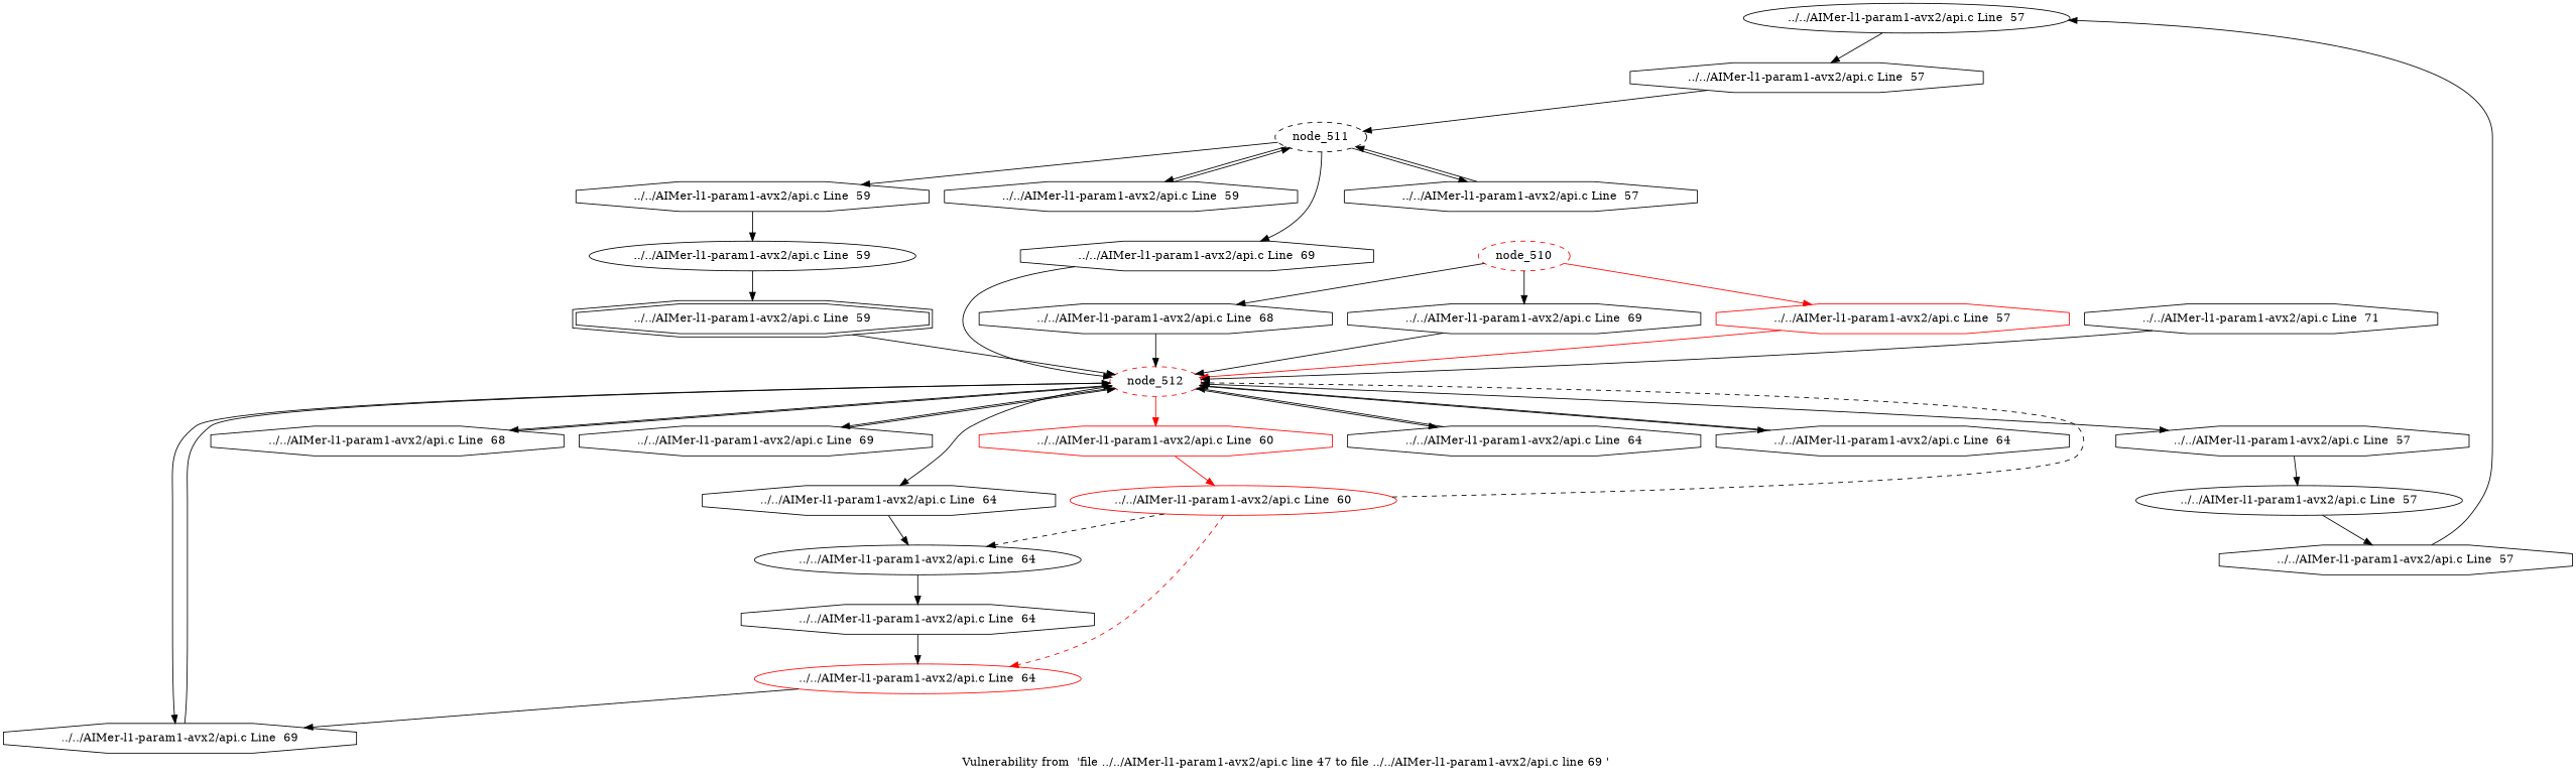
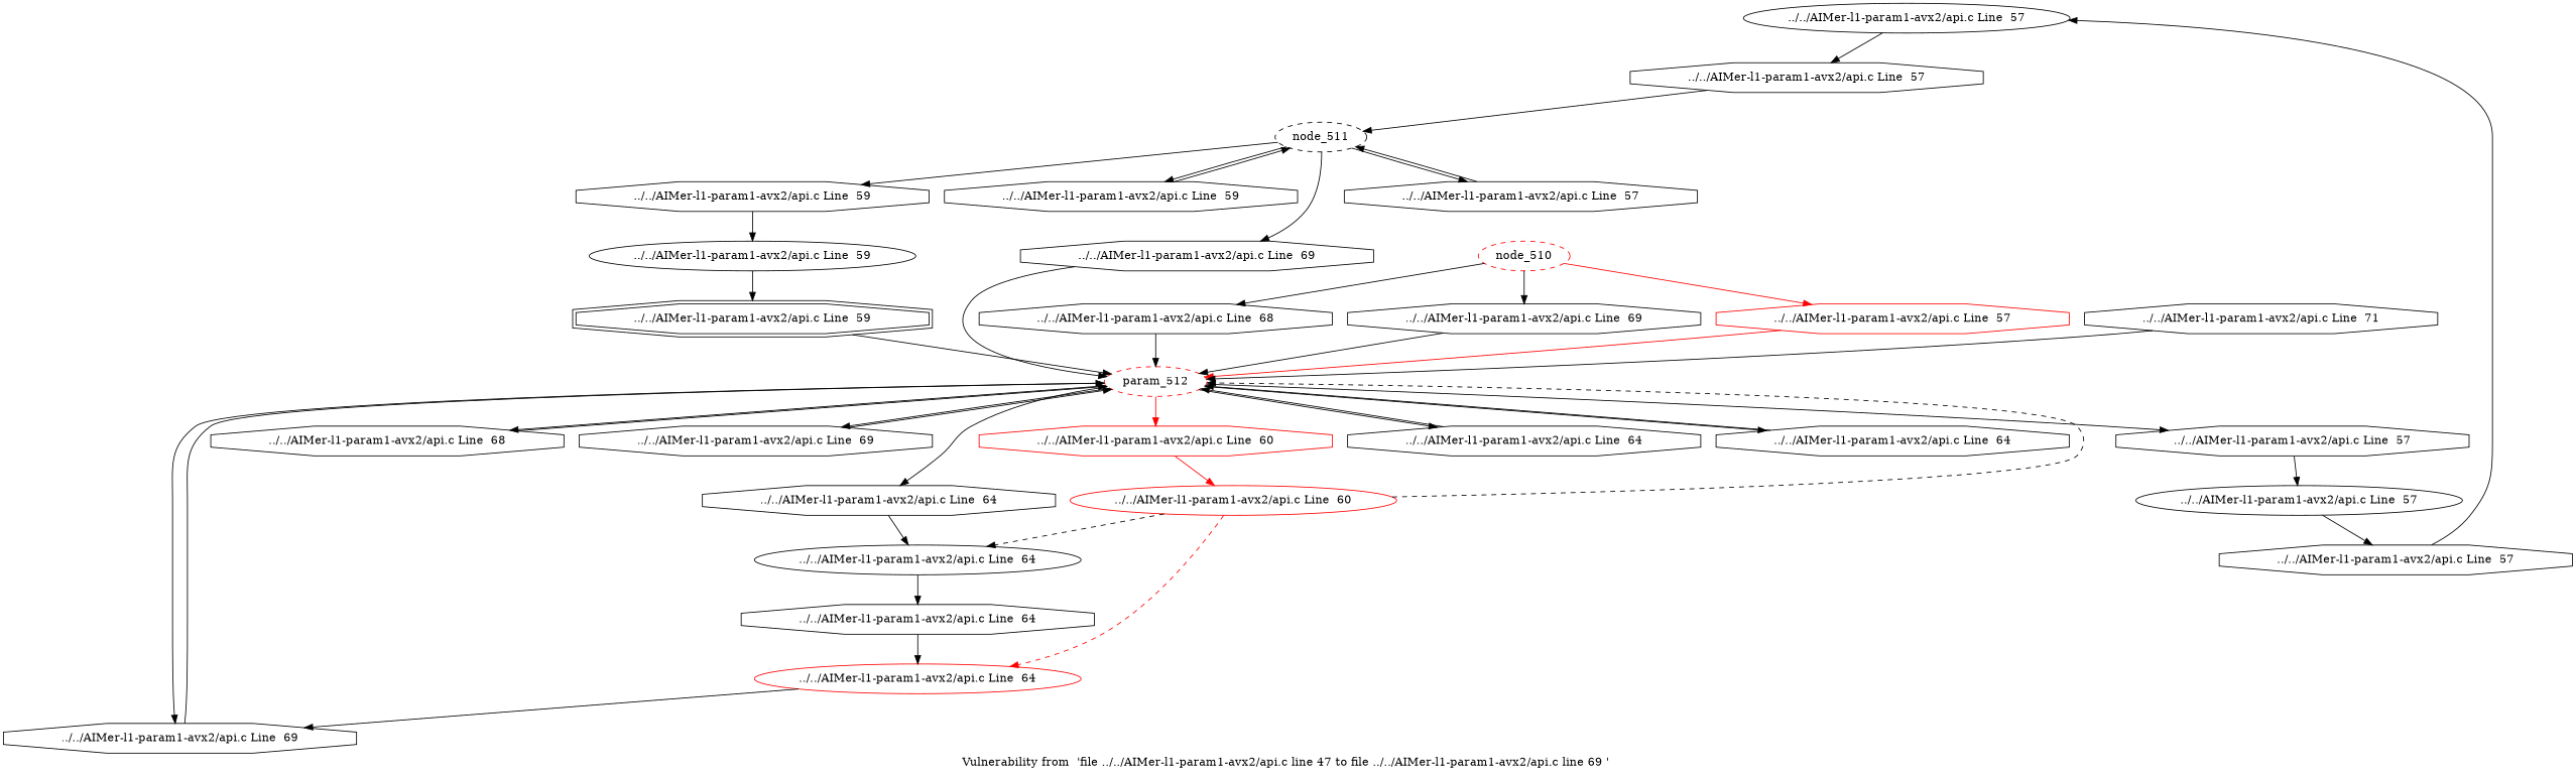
  digraph {
    label="Vulnerability from  'file ../../AIMer-l1-param1-avx2/api.c line 47 to file ../../AIMer-l1-param1-avx2/api.c line 69 ' "
    node [shape=octagon style=solid]
    n1 [label="../../AIMer-l1-param1-avx2/api.c Line  57" shape=ellipse]
    n2 [label="../../AIMer-l1-param1-avx2/api.c Line  57"]
    node_511 [shape=ellipse style=dashed]
    n4 [label="../../AIMer-l1-param1-avx2/api.c Line  57"]
    n5 [label="../../AIMer-l1-param1-avx2/api.c Line  69"]
    n6 [label="../../AIMer-l1-param1-avx2/api.c Line  59"]
    n7 [label="../../AIMer-l1-param1-avx2/api.c Line  59"]
    n8 [label="../../AIMer-l1-param1-avx2/api.c Line  57"]
    n9 [label="../../AIMer-l1-param1-avx2/api.c Line  57" shape=ellipse]
    n10 [label="../../AIMer-l1-param1-avx2/api.c Line  57"]
    n11 [color=red label="../../AIMer-l1-param1-avx2/api.c Line  57"]
-   node_512 [color=red shape=ellipse style=dashed]
+   node_512 [color=red shape=ellipse style=dashed label=param_512]
    n13 [label="../../AIMer-l1-param1-avx2/api.c Line  68"]
    n14 [label="../../AIMer-l1-param1-avx2/api.c Line  69"]
    n15 [label="../../AIMer-l1-param1-avx2/api.c Line  69"]
    n16 [color=red label="../../AIMer-l1-param1-avx2/api.c Line  60"]
    n17 [label="../../AIMer-l1-param1-avx2/api.c Line  64"]
    n18 [label="../../AIMer-l1-param1-avx2/api.c Line  64"]
    n19 [label="../../AIMer-l1-param1-avx2/api.c Line  64"]
    n20 [color=red label="../../AIMer-l1-param1-avx2/api.c Line  60" shape=ellipse]
    n21 [label="../../AIMer-l1-param1-avx2/api.c Line  64" shape=ellipse]
    n22 [color=red label="../../AIMer-l1-param1-avx2/api.c Line  64" shape=ellipse]
    n23 [label="../../AIMer-l1-param1-avx2/api.c Line  64"]
    n24 [label="../../AIMer-l1-param1-avx2/api.c Line  59" shape=ellipse]
    n25 [label="../../AIMer-l1-param1-avx2/api.c Line  59" shape=doubleoctagon]
    node_510 [color=red shape=ellipse style=dashed]
    n27 [label="../../AIMer-l1-param1-avx2/api.c Line  68"]
    n28 [label="../../AIMer-l1-param1-avx2/api.c Line  69"]
    n29 [label="../../AIMer-l1-param1-avx2/api.c Line  71"]
    n1 -> n2
    n2 -> node_511
    node_511 -> n4
    node_511 -> n5
    node_511 -> n6
    node_511 -> n7
    n4 -> node_511
    n5 -> node_512
    n6 -> node_511
    n7 -> n24
    n8 -> n9
    n9 -> n10
    n10 -> n1
    n11 -> node_512 [color=red]
    node_512 -> n8
    node_512 -> n13
    node_512 -> n14
    node_512 -> n15
    node_512 -> n16 [color=red]
    node_512 -> n17
    node_512 -> n18
    node_512 -> n19
    n13 -> node_512
    n14 -> node_512
    n15 -> node_512
    n16 -> n20 [color=red]
    n17 -> node_512
    n18 -> node_512
    n19 -> n21
    n20 -> node_512 [style=dashed]
    n20 -> n21 [style=dashed]
    n20 -> n22 [color=red style=dashed]
    n21 -> n23
    n22 -> n15
    n23 -> n22
    n24 -> n25
    n25 -> node_512
    node_510 -> n11 [color=red]
    node_510 -> n27
    node_510 -> n28
    n27 -> node_512
    n28 -> node_512
    n29 -> node_512
  }
